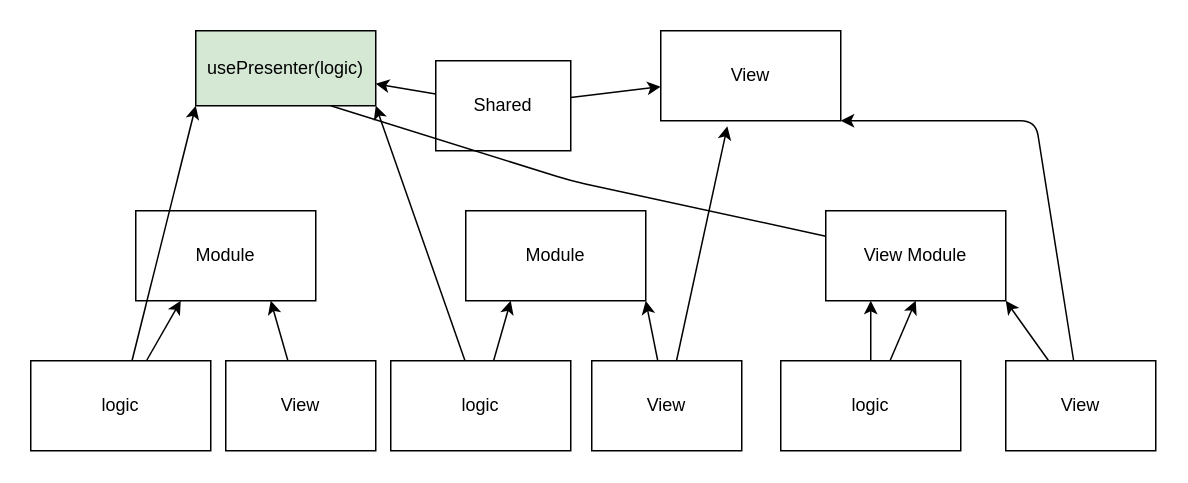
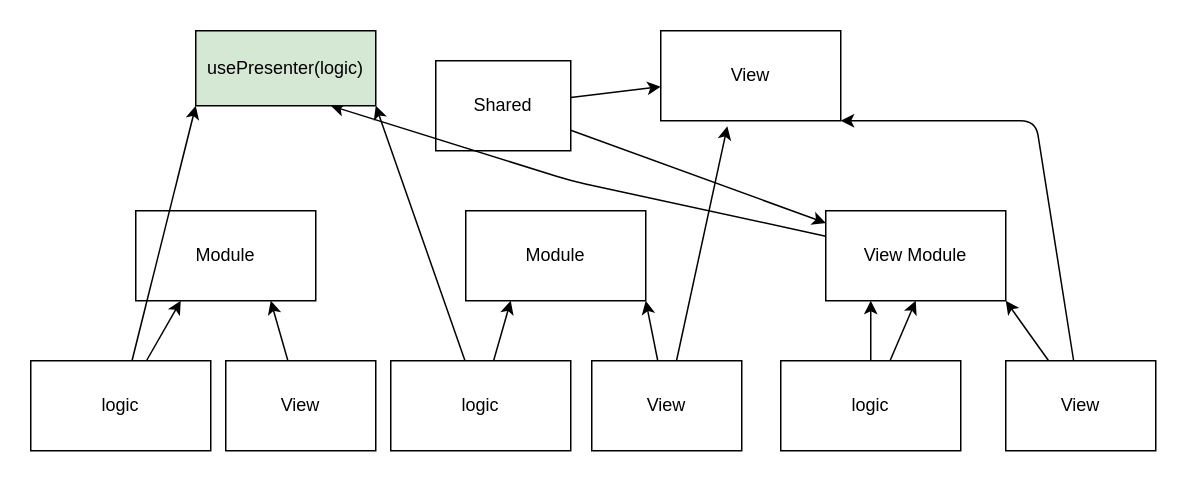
  <mxCell id="0" />
  <mxCell id="1" parent="0" />
  <mxCell id="2" style="edgeStyle=none;html=1;" edge="1" parent="1" source="4" target="15"><mxGeometry relative="1" as="geometry"><mxPoint x="450" y="30" as="targetPoint" /></mxGeometry></mxCell>
- <mxCell id="3" style="edgeStyle=none;html=1;" edge="1" parent="1" source="4" target="16"><mxGeometry relative="1" as="geometry"><mxPoint x="220" y="50" as="targetPoint" /></mxGeometry></mxCell>
+ <mxCell id="3" style="edgeStyle=none;html=1;" edge="1" parent="1" source="4" target="7"><mxGeometry relative="1" as="geometry"><mxPoint x="220" y="50" as="targetPoint" /></mxGeometry></mxCell>
  <mxCell id="4" value="Shared" style="rounded=0;whiteSpace=wrap;html=1;" vertex="1" parent="1"><mxGeometry x="290" y="40" width="90" height="60" as="geometry" /></mxCell>
  <mxCell id="5" value="Module" style="rounded=0;whiteSpace=wrap;html=1;" vertex="1" parent="1"><mxGeometry x="90" y="140" width="120" height="60" as="geometry" /></mxCell>
- <mxCell id="6" style="edgeStyle=none;html=1;entryX=0.75;entryY=1;entryDx=0;entryDy=0;endArrow=none;" edge="1" parent="1" source="7" target="16"><mxGeometry relative="1" as="geometry"><Array as="points"><mxPoint x="380" y="120" /></Array></mxGeometry></mxCell>
+ <mxCell id="6" style="edgeStyle=none;html=1;entryX=0.75;entryY=1;entryDx=0;entryDy=0;" edge="1" parent="1" source="7" target="16"><mxGeometry relative="1" as="geometry"><Array as="points"><mxPoint x="380" y="120" /></Array></mxGeometry></mxCell>
  <mxCell id="7" value="View Module" style="rounded=0;whiteSpace=wrap;html=1;" vertex="1" parent="1"><mxGeometry x="550" y="140" width="120" height="60" as="geometry" /></mxCell>
  <mxCell id="8" value="Module" style="rounded=0;whiteSpace=wrap;html=1;" vertex="1" parent="1"><mxGeometry x="310" y="140" width="120" height="60" as="geometry" /></mxCell>
  <mxCell id="9" style="edgeStyle=none;html=1;entryX=1;entryY=1;entryDx=0;entryDy=0;" edge="1" parent="1" source="11" target="7"><mxGeometry relative="1" as="geometry" /></mxCell>
  <mxCell id="10" style="edgeStyle=none;html=1;entryX=1;entryY=1;entryDx=0;entryDy=0;" edge="1" parent="1" source="11" target="15"><mxGeometry relative="1" as="geometry"><Array as="points"><mxPoint x="690" y="80" /></Array></mxGeometry></mxCell>
  <mxCell id="11" value="View" style="rounded=0;whiteSpace=wrap;html=1;" vertex="1" parent="1"><mxGeometry x="670" y="240" width="100" height="60" as="geometry" /></mxCell>
  <mxCell id="12" style="edgeStyle=none;html=1;entryX=0.25;entryY=1;entryDx=0;entryDy=0;" edge="1" parent="1" source="14" target="5"><mxGeometry relative="1" as="geometry" /></mxCell>
  <mxCell id="13" style="edgeStyle=none;html=1;entryX=0;entryY=1;entryDx=0;entryDy=0;" edge="1" parent="1" source="14" target="16"><mxGeometry relative="1" as="geometry" /></mxCell>
  <mxCell id="14" value="logic" style="rounded=0;whiteSpace=wrap;html=1;" vertex="1" parent="1"><mxGeometry x="20" y="240" width="120" height="60" as="geometry" /></mxCell>
  <mxCell id="15" value="View" style="rounded=0;whiteSpace=wrap;html=1;" vertex="1" parent="1"><mxGeometry x="440" y="20" width="120" height="60" as="geometry" /></mxCell>
  <mxCell id="16" value="usePresenter(logic)" style="rounded=0;whiteSpace=wrap;html=1;fillColor=#d5e8d4;" vertex="1" parent="1"><mxGeometry x="130" y="20" width="120" height="50" as="geometry" /></mxCell>
  <mxCell id="17" style="edgeStyle=none;html=1;entryX=0.25;entryY=1;entryDx=0;entryDy=0;" edge="1" parent="1" source="19" target="8"><mxGeometry relative="1" as="geometry" /></mxCell>
  <mxCell id="18" style="edgeStyle=none;html=1;" edge="1" parent="1" source="19"><mxGeometry relative="1" as="geometry"><mxPoint x="250" y="70" as="targetPoint" /></mxGeometry></mxCell>
  <mxCell id="19" value="logic" style="rounded=0;whiteSpace=wrap;html=1;" vertex="1" parent="1"><mxGeometry x="260" y="240" width="120" height="60" as="geometry" /></mxCell>
  <mxCell id="20" style="edgeStyle=none;html=1;entryX=1;entryY=1;entryDx=0;entryDy=0;" edge="1" parent="1" source="22" target="8"><mxGeometry relative="1" as="geometry" /></mxCell>
  <mxCell id="21" style="edgeStyle=none;html=1;entryX=0.37;entryY=1.061;entryDx=0;entryDy=0;entryPerimeter=0;" edge="1" parent="1" source="22" target="15"><mxGeometry relative="1" as="geometry" /></mxCell>
  <mxCell id="22" value="View" style="rounded=0;whiteSpace=wrap;html=1;" vertex="1" parent="1"><mxGeometry x="394" y="240" width="100" height="60" as="geometry" /></mxCell>
  <mxCell id="23" style="edgeStyle=none;html=1;entryX=0.75;entryY=1;entryDx=0;entryDy=0;" edge="1" parent="1" source="24" target="5"><mxGeometry relative="1" as="geometry" /></mxCell>
  <mxCell id="24" value="View" style="rounded=0;whiteSpace=wrap;html=1;" vertex="1" parent="1"><mxGeometry x="150" y="240" width="100" height="60" as="geometry" /></mxCell>
  <mxCell id="25" style="edgeStyle=none;html=1;entryX=0.5;entryY=1;entryDx=0;entryDy=0;" edge="1" parent="1" source="27" target="7"><mxGeometry relative="1" as="geometry" /></mxCell>
  <mxCell id="26" style="edgeStyle=none;html=1;entryX=0.25;entryY=1;entryDx=0;entryDy=0;" edge="1" parent="1" source="27" target="7"><mxGeometry relative="1" as="geometry" /></mxCell>
  <mxCell id="27" value="logic" style="rounded=0;whiteSpace=wrap;html=1;" vertex="1" parent="1"><mxGeometry x="520" y="240" width="120" height="60" as="geometry" /></mxCell>
